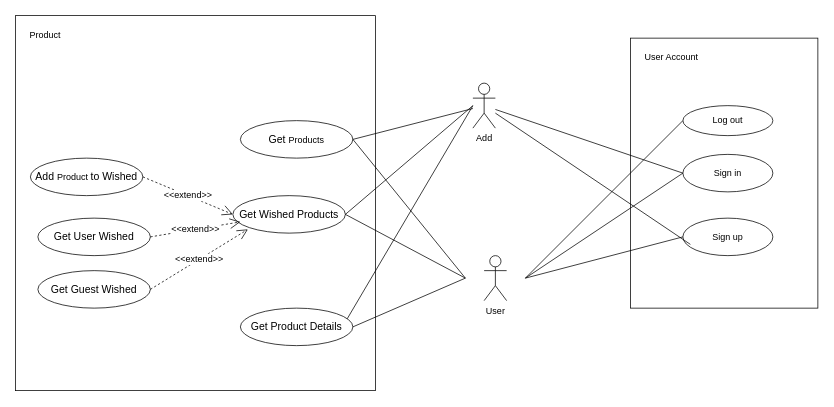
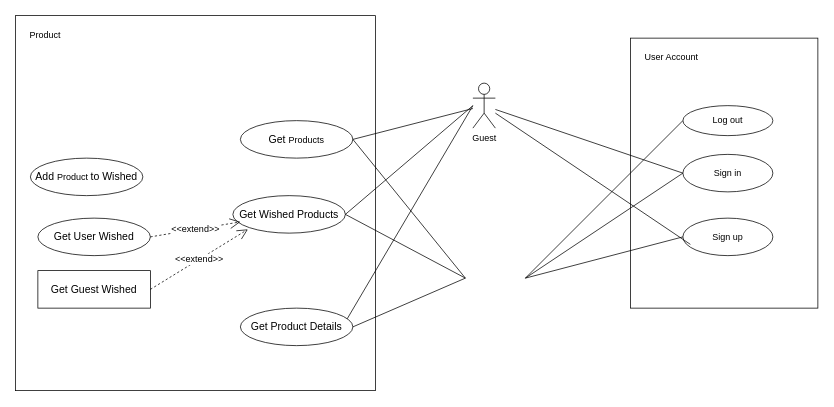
  <mxCell id="0" />
  <mxCell id="1" parent="0" />
- <mxCell id="2" value="User" style="shape=umlActor;verticalLabelPosition=bottom;verticalAlign=top;html=1;outlineConnect=0;" parent="1" vertex="1"><mxGeometry x="645" y="340" width="30" height="60" as="geometry" /></mxCell>
  <mxCell id="3" value="" style="rounded=0;whiteSpace=wrap;html=1;" parent="1" vertex="1"><mxGeometry x="20" y="20" width="480" height="500" as="geometry" /></mxCell>
  <mxCell id="4" value="&lt;span style=&quot;font-size: 12px;&quot;&gt;Product&lt;/span&gt;" style="text;html=1;align=center;verticalAlign=middle;whiteSpace=wrap;rounded=0;fontSize=14;" parent="1" vertex="1"><mxGeometry x="30" y="30" width="60" height="30" as="geometry" /></mxCell>
  <mxCell id="5" value="Get Wished Products" style="ellipse;whiteSpace=wrap;html=1;fontSize=14;" parent="1" vertex="1"><mxGeometry x="310" y="260" width="150" height="50" as="geometry" /></mxCell>
  <mxCell id="6" value="Add &lt;span style=&quot;font-size: 12px;&quot;&gt;Product&amp;nbsp;&lt;/span&gt;to Wished" style="ellipse;whiteSpace=wrap;html=1;fontSize=14;" parent="1" vertex="1"><mxGeometry x="40" y="210" width="150" height="50" as="geometry" /></mxCell>
- <mxCell id="7" value="&amp;lt;&amp;lt;extend&amp;gt;&amp;gt;" style="endArrow=open;endSize=12;dashed=1;html=1;rounded=0;exitX=1;exitY=0.5;exitDx=0;exitDy=0;entryX=0;entryY=0.5;entryDx=0;entryDy=0;fontSize=12;" parent="1" source="6" target="5" edge="1"><mxGeometry width="160" relative="1" as="geometry"><mxPoint x="230" y="240" as="sourcePoint" /><mxPoint x="310" y="170" as="targetPoint" /></mxGeometry></mxCell>
  <mxCell id="8" value="Get&amp;nbsp;&lt;span style=&quot;font-size: 12px;&quot;&gt;Products&lt;/span&gt;" style="ellipse;whiteSpace=wrap;html=1;fontSize=14;" parent="1" vertex="1"><mxGeometry x="320" y="160" width="150" height="50" as="geometry" /></mxCell>
  <mxCell id="9" value="" style="endArrow=none;html=1;rounded=0;exitX=1;exitY=0.5;exitDx=0;exitDy=0;" parent="1" edge="1"><mxGeometry width="50" height="50" relative="1" as="geometry"><mxPoint x="470" y="435" as="sourcePoint" /><mxPoint x="620" y="370" as="targetPoint" /></mxGeometry></mxCell>
  <mxCell id="10" value="" style="endArrow=none;html=1;rounded=0;exitX=1;exitY=0.5;exitDx=0;exitDy=0;" parent="1" source="5" edge="1"><mxGeometry width="50" height="50" relative="1" as="geometry"><mxPoint x="480" y="445" as="sourcePoint" /><mxPoint x="620" y="370" as="targetPoint" /></mxGeometry></mxCell>
  <mxCell id="11" value="" style="endArrow=none;html=1;rounded=0;exitX=1;exitY=0.5;exitDx=0;exitDy=0;" parent="1" source="8" edge="1"><mxGeometry width="50" height="50" relative="1" as="geometry"><mxPoint x="470" y="295" as="sourcePoint" /><mxPoint x="620" y="370" as="targetPoint" /></mxGeometry></mxCell>
  <mxCell id="12" value="" style="rounded=0;whiteSpace=wrap;html=1;" parent="1" vertex="1"><mxGeometry x="840" y="50" width="250" height="360" as="geometry" /></mxCell>
  <mxCell id="13" value="Sign up" style="ellipse;whiteSpace=wrap;html=1;" parent="1" vertex="1"><mxGeometry x="910" y="290" width="120" height="50" as="geometry" /></mxCell>
  <mxCell id="14" value="Sign in" style="ellipse;whiteSpace=wrap;html=1;" parent="1" vertex="1"><mxGeometry x="910" y="205" width="120" height="50" as="geometry" /></mxCell>
  <mxCell id="15" value="Log out" style="ellipse;whiteSpace=wrap;html=1;" parent="1" vertex="1"><mxGeometry x="910" y="140" width="120" height="40" as="geometry" /></mxCell>
  <mxCell id="16" value="" style="endArrow=none;html=1;rounded=0;exitX=0;exitY=0.5;exitDx=0;exitDy=0;" parent="1" source="15" edge="1"><mxGeometry width="50" height="50" relative="1" as="geometry"><mxPoint x="720" y="280" as="sourcePoint" /><mxPoint x="700" y="370" as="targetPoint" /></mxGeometry></mxCell>
  <mxCell id="17" value="" style="endArrow=none;html=1;rounded=0;entryX=0;entryY=0.5;entryDx=0;entryDy=0;" parent="1" target="14" edge="1"><mxGeometry width="50" height="50" relative="1" as="geometry"><mxPoint x="700" y="370" as="sourcePoint" /><mxPoint x="740" y="250" as="targetPoint" /></mxGeometry></mxCell>
  <mxCell id="18" value="" style="endArrow=none;html=1;rounded=0;entryX=0;entryY=0.5;entryDx=0;entryDy=0;" parent="1" target="13" edge="1"><mxGeometry width="50" height="50" relative="1" as="geometry"><mxPoint x="700" y="370" as="sourcePoint" /><mxPoint x="740" y="270" as="targetPoint" /></mxGeometry></mxCell>
  <mxCell id="19" value="User Account" style="text;html=1;align=center;verticalAlign=middle;whiteSpace=wrap;rounded=0;" parent="1" vertex="1"><mxGeometry x="850" y="60" width="90" height="30" as="geometry" /></mxCell>
  <mxCell id="20" value="Get Product Details" style="ellipse;whiteSpace=wrap;html=1;fontSize=14;" vertex="1" parent="1"><mxGeometry x="320" y="410" width="150" height="50" as="geometry" /></mxCell>
- <mxCell id="21" value="Add" style="shape=umlActor;verticalLabelPosition=bottom;verticalAlign=top;html=1;outlineConnect=0;" vertex="1" parent="1"><mxGeometry x="630" y="110" width="30" height="60" as="geometry" /></mxCell>
+ <mxCell id="21" value="Guest" style="shape=umlActor;verticalLabelPosition=bottom;verticalAlign=top;html=1;outlineConnect=0;" vertex="1" parent="1"><mxGeometry x="630" y="110" width="30" height="60" as="geometry" /></mxCell>
  <mxCell id="22" value="" style="endArrow=none;html=1;rounded=0;entryX=0;entryY=0.5;entryDx=0;entryDy=0;" edge="1" parent="1"><mxGeometry width="50" height="50" relative="1" as="geometry"><mxPoint x="660" y="150" as="sourcePoint" /><mxPoint x="920" y="325" as="targetPoint" /></mxGeometry></mxCell>
  <mxCell id="23" value="" style="endArrow=none;html=1;rounded=0;" edge="1" parent="1" source="21"><mxGeometry width="50" height="50" relative="1" as="geometry"><mxPoint x="680" y="510" as="sourcePoint" /><mxPoint x="910" y="230" as="targetPoint" /></mxGeometry></mxCell>
  <mxCell id="24" value="Get User Wished" style="ellipse;whiteSpace=wrap;html=1;fontSize=14;" vertex="1" parent="1"><mxGeometry x="50" y="290" width="150" height="50" as="geometry" /></mxCell>
- <mxCell id="25" value="Get Guest Wished" style="ellipse;whiteSpace=wrap;html=1;fontSize=14;" vertex="1" parent="1"><mxGeometry x="50" y="360" width="150" height="50" as="geometry" /></mxCell>
+ <mxCell id="25" value="Get Guest Wished" style="whiteSpace=wrap;html=1;fontSize=14;rounded=0;" vertex="1" parent="1"><mxGeometry x="50" y="360" width="150" height="50" as="geometry" /></mxCell>
  <mxCell id="26" value="&amp;lt;&amp;lt;extend&amp;gt;&amp;gt;" style="endArrow=open;endSize=12;dashed=1;html=1;rounded=0;exitX=1;exitY=0.5;exitDx=0;exitDy=0;entryX=0;entryY=0.5;entryDx=0;entryDy=0;fontSize=12;" edge="1" parent="1" source="24"><mxGeometry width="160" relative="1" as="geometry"><mxPoint x="200" y="245" as="sourcePoint" /><mxPoint x="320" y="295" as="targetPoint" /></mxGeometry></mxCell>
  <mxCell id="27" value="&amp;lt;&amp;lt;extend&amp;gt;&amp;gt;" style="endArrow=open;endSize=12;dashed=1;html=1;rounded=0;exitX=1;exitY=0.5;exitDx=0;exitDy=0;entryX=0;entryY=0.5;entryDx=0;entryDy=0;fontSize=12;" edge="1" parent="1" source="25"><mxGeometry width="160" relative="1" as="geometry"><mxPoint x="210" y="255" as="sourcePoint" /><mxPoint x="330" y="305" as="targetPoint" /></mxGeometry></mxCell>
  <mxCell id="28" value="" style="endArrow=none;html=1;rounded=0;exitX=1;exitY=0.5;exitDx=0;exitDy=0;" edge="1" parent="1" source="8" target="21"><mxGeometry width="50" height="50" relative="1" as="geometry"><mxPoint x="480" y="195" as="sourcePoint" /><mxPoint x="630" y="380" as="targetPoint" /></mxGeometry></mxCell>
  <mxCell id="29" value="" style="endArrow=none;html=1;rounded=0;exitX=1;exitY=0.5;exitDx=0;exitDy=0;" edge="1" parent="1" source="5"><mxGeometry width="50" height="50" relative="1" as="geometry"><mxPoint x="470" y="295" as="sourcePoint" /><mxPoint x="630" y="140" as="targetPoint" /></mxGeometry></mxCell>
  <mxCell id="30" value="" style="endArrow=none;html=1;rounded=0;exitX=0.95;exitY=0.283;exitDx=0;exitDy=0;exitPerimeter=0;" edge="1" parent="1" source="20"><mxGeometry width="50" height="50" relative="1" as="geometry"><mxPoint x="480" y="305" as="sourcePoint" /><mxPoint x="630" y="140" as="targetPoint" /></mxGeometry></mxCell>
